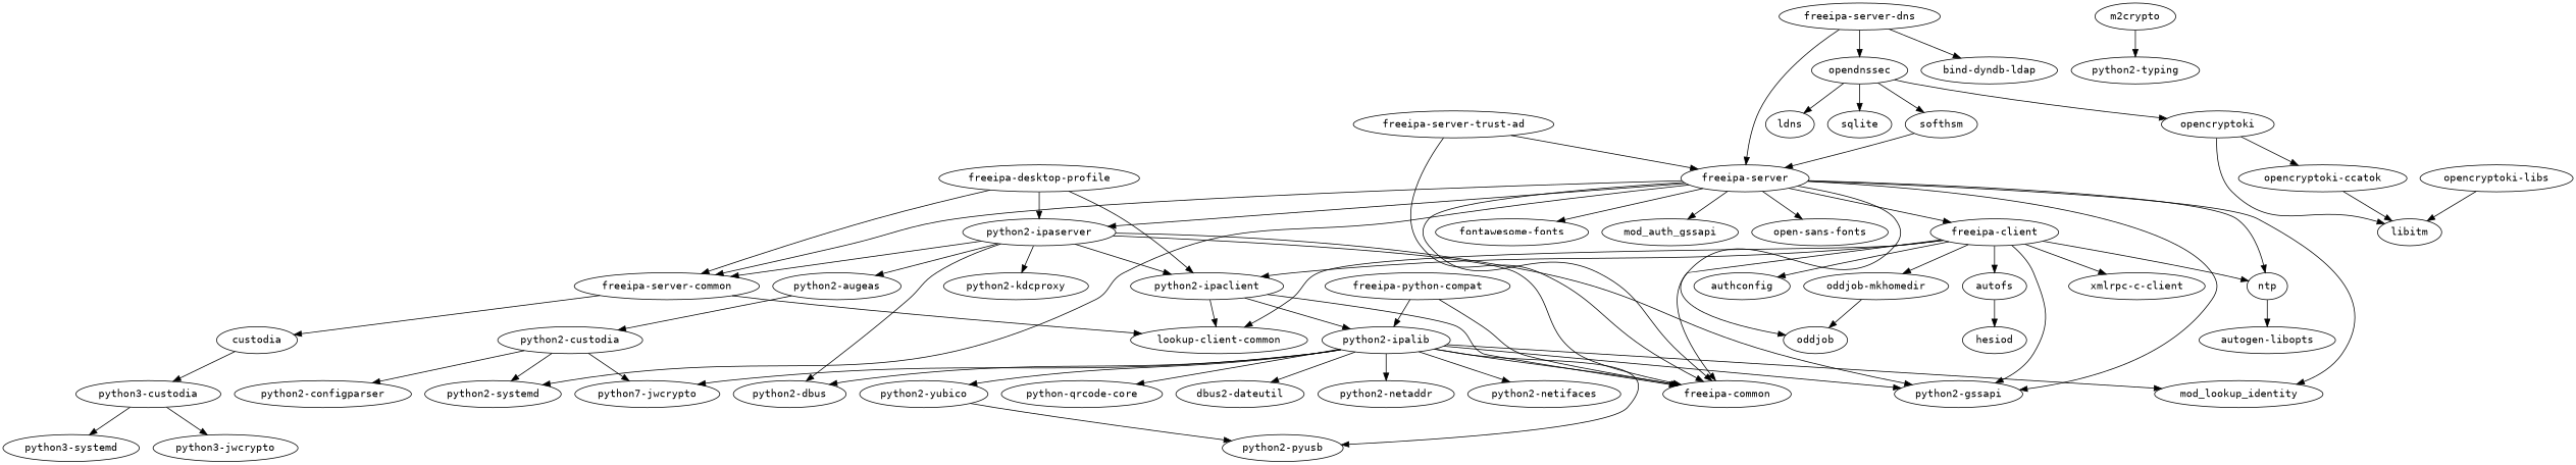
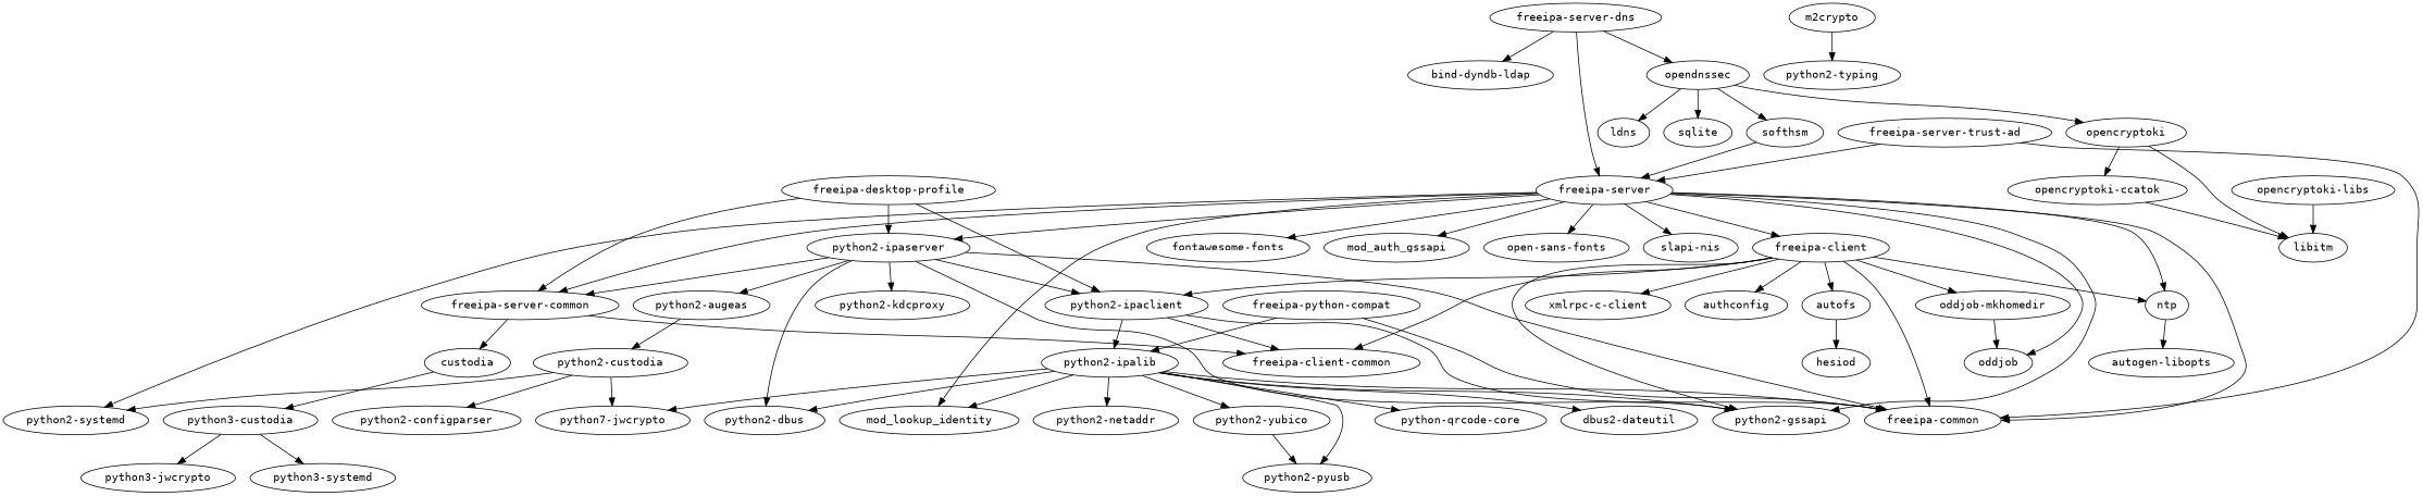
  strict digraph {
    node [fontname=monospace]
    autofs
    hesiod
    custodia
    "python3-custodia"
    "python3-jwcrypto"
    "python3-systemd"
    "freeipa-client"
    "xmlrpc-c-client"
    authconfig
-   "freeipa-client-common" [label="lookup-client-common"]
+   "freeipa-client-common"
    "freeipa-common"
    ntp
    "oddjob-mkhomedir"
    "python2-gssapi"
    "python2-ipaclient"
    "autogen-libopts"
    oddjob
    "python2-ipalib"
    "python2-dbus"
    n20 [label="python7-jwcrypto"]
    n21 [label="dbus2-dateutil"]
    "python2-netaddr"
-   "python2-netifaces"
    "python2-pyusb"
    "python2-yubico"
    "python-qrcode-core"
    mod_lookup_identity
    "freeipa-desktop-profile"
    "freeipa-server-common"
    "python2-ipaserver"
    "python2-augeas"
    "python2-kdcproxy"
    "python2-custodia"
    "python2-systemd"
    "python2-configparser"
    "freeipa-python-compat"
    m2crypto
    "python2-typing"
    "freeipa-server-dns"
    "bind-dyndb-ldap"
    "freeipa-server"
    opendnssec
    "fontawesome-fonts"
    mod_auth_gssapi
    "open-sans-fonts"
+   "slapi-nis"
    softhsm
    opencryptoki
    ldns
    sqlite
    "opencryptoki-ccatok"
    libitm
    "freeipa-server-trust-ad"
    "opencryptoki-libs"
    autofs -> hesiod
    custodia -> "python3-custodia"
    "python3-custodia" -> "python3-jwcrypto"
    "python3-custodia" -> "python3-systemd"
    "freeipa-client" -> autofs
    "freeipa-client" -> "xmlrpc-c-client"
    "freeipa-client" -> authconfig
    "freeipa-client" -> "freeipa-client-common"
    "freeipa-client" -> "freeipa-common"
    "freeipa-client" -> ntp
    "freeipa-client" -> "oddjob-mkhomedir"
    "freeipa-client" -> "python2-gssapi"
    "freeipa-client" -> "python2-ipaclient"
    ntp -> "autogen-libopts"
    "oddjob-mkhomedir" -> oddjob
    "python2-ipaclient" -> "freeipa-client-common"
    "python2-ipaclient" -> "freeipa-common"
    "python2-ipaclient" -> "python2-ipalib"
    "python2-ipalib" -> "freeipa-common"
    "python2-ipalib" -> "python2-gssapi"
    "python2-ipalib" -> "python2-dbus"
    "python2-ipalib" -> n20
    "python2-ipalib" -> n21
    "python2-ipalib" -> "python2-netaddr"
-   "python2-ipalib" -> "python2-netifaces"
    "python2-ipalib" -> "python2-pyusb"
    "python2-ipalib" -> "python2-yubico"
    "python2-ipalib" -> "python-qrcode-core"
    "python2-ipalib" -> mod_lookup_identity
    "python2-yubico" -> "python2-pyusb"
    "freeipa-desktop-profile" -> "python2-ipaclient"
    "freeipa-desktop-profile" -> "freeipa-server-common"
    "freeipa-desktop-profile" -> "python2-ipaserver"
    "freeipa-server-common" -> custodia
    "freeipa-server-common" -> "freeipa-client-common"
    "python2-ipaserver" -> "freeipa-common"
    "python2-ipaserver" -> "python2-gssapi"
    "python2-ipaserver" -> "python2-ipaclient"
    "python2-ipaserver" -> "python2-dbus"
    "python2-ipaserver" -> "freeipa-server-common"
    "python2-ipaserver" -> "python2-augeas"
    "python2-ipaserver" -> "python2-kdcproxy"
    "python2-augeas" -> "python2-custodia"
    "python2-custodia" -> n20
    "python2-custodia" -> "python2-systemd"
    "python2-custodia" -> "python2-configparser"
    "freeipa-python-compat" -> "freeipa-common"
    "freeipa-python-compat" -> "python2-ipalib"
    m2crypto -> "python2-typing"
    "freeipa-server-dns" -> "bind-dyndb-ldap"
    "freeipa-server-dns" -> "freeipa-server"
    "freeipa-server-dns" -> opendnssec
    "freeipa-server" -> "freeipa-client"
    "freeipa-server" -> "freeipa-common"
    "freeipa-server" -> ntp
    "freeipa-server" -> "python2-gssapi"
    "freeipa-server" -> oddjob
    "freeipa-server" -> mod_lookup_identity
    "freeipa-server" -> "freeipa-server-common"
    "freeipa-server" -> "python2-ipaserver"
    "freeipa-server" -> "python2-systemd"
    "freeipa-server" -> "fontawesome-fonts"
    "freeipa-server" -> mod_auth_gssapi
    "freeipa-server" -> "open-sans-fonts"
+   "freeipa-server" -> "slapi-nis"
    opendnssec -> softhsm
    opendnssec -> opencryptoki
    opendnssec -> ldns
    opendnssec -> sqlite
    softhsm -> "freeipa-server"
    opencryptoki -> "opencryptoki-ccatok"
    opencryptoki -> libitm
    "opencryptoki-ccatok" -> libitm
    "freeipa-server-trust-ad" -> "freeipa-common"
    "freeipa-server-trust-ad" -> "freeipa-server"
    "opencryptoki-libs" -> libitm
  }
